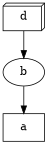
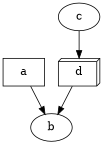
  digraph {
    a [shape=box]
    b
    d [shape=box3d]
-   b -> a
+   c
+   a -> b
    d -> b
+   c -> d
  }
